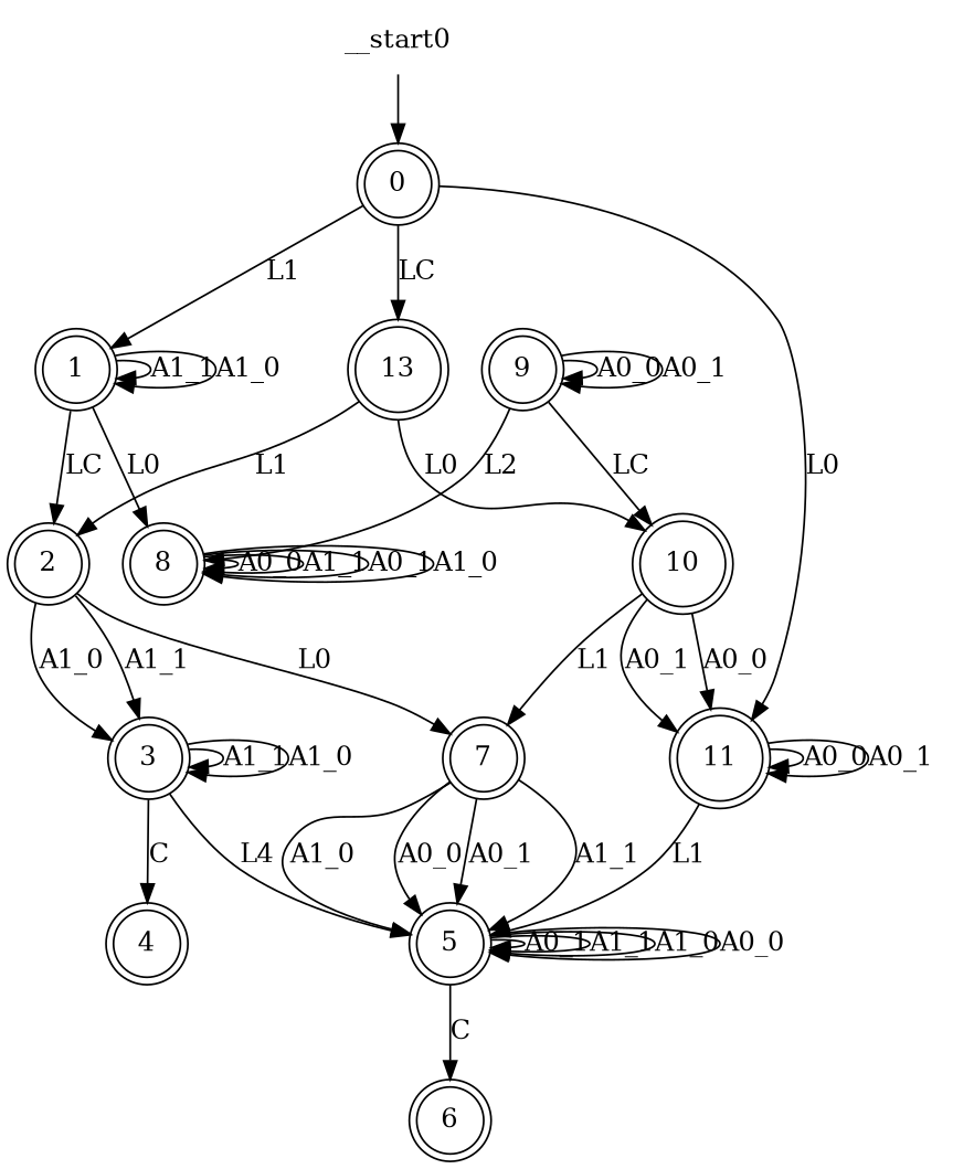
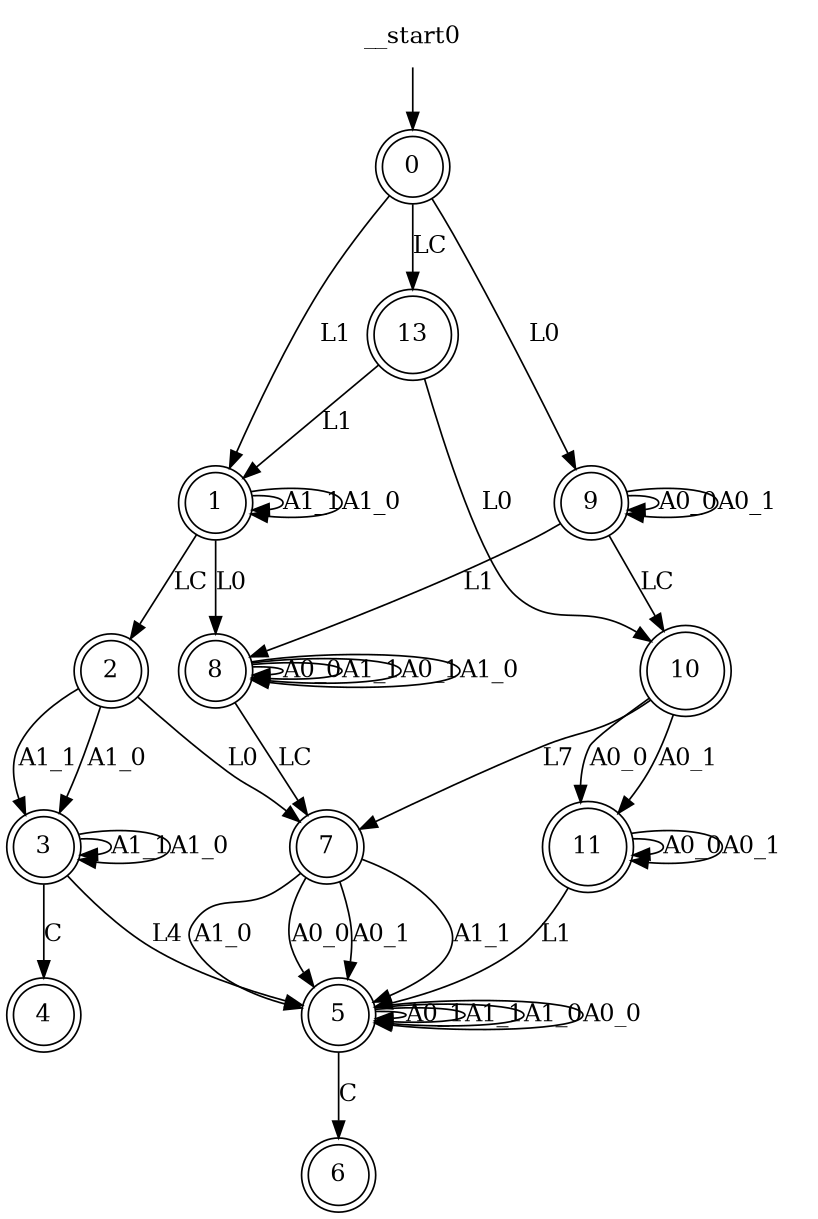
  digraph {
    node [shape=doublecircle]
    n1 [label=0]
    n2 [label=1]
    n3 [label=9]
    n4 [label=13]
    n5 [label=2]
    n6 [label=8]
    n7 [label=10]
    n8 [label=3]
    n9 [label=7]
    n10 [label=4]
    n11 [label=5]
    n12 [label=6]
    n13 [label=11]
    __start0 [shape=none]
    n1 -> n2 [label=L1]
-   n1 -> n13 [label=L0]
+   n1 -> n3 [label=L0]
    n1 -> n4 [label=LC]
    n2 -> n2 [label=A1_1]
    n2 -> n2 [label=A1_0]
    n2 -> n5 [label=LC]
    n2 -> n6 [label=L0]
    n3 -> n3 [label=A0_0]
    n3 -> n3 [label=A0_1]
-   n3 -> n6 [label=L2]
+   n3 -> n6 [label=L1]
    n3 -> n7 [label=LC]
-   n4 -> n5 [label=L1]
+   n4 -> n2 [label=L1]
    n4 -> n7 [label=L0]
    n5 -> n8 [label=A1_1]
    n5 -> n8 [label=A1_0]
    n5 -> n9 [label=L0]
    n6 -> n6 [label=A0_0]
    n6 -> n6 [label=A1_1]
    n6 -> n6 [label=A0_1]
    n6 -> n6 [label=A1_0]
-   n7 -> n9 [label=L1]
+   n6 -> n9 [label=LC]
+   n7 -> n9 [label=L7]
    n7 -> n13 [label=A0_0]
    n7 -> n13 [label=A0_1]
    n8 -> n8 [label=A1_1]
    n8 -> n8 [label=A1_0]
    n8 -> n10 [label=C]
    n8 -> n11 [label=L4]
    n9 -> n11 [label=A1_1]
    n9 -> n11 [label=A1_0]
    n9 -> n11 [label=A0_0]
    n9 -> n11 [label=A0_1]
    n11 -> n11 [label=A0_1]
    n11 -> n11 [label=A1_1]
    n11 -> n11 [label=A1_0]
    n11 -> n11 [label=A0_0]
    n11 -> n12 [label=C]
    n13 -> n11 [label=L1]
    n13 -> n13 [label=A0_0]
    n13 -> n13 [label=A0_1]
    __start0 -> n1
  }
